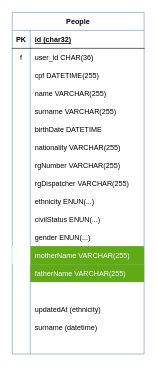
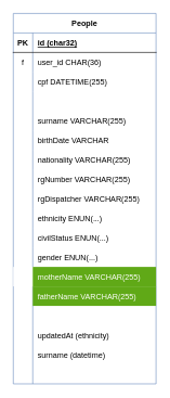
  <mxCell id="0" />
  <mxCell id="1" parent="0" />
  <mxCell id="2" value="People" style="shape=table;startSize=30;container=1;collapsible=1;childLayout=tableLayout;fixedRows=1;rowLines=0;fontStyle=1;align=center;resizeLast=1;strokeColor=#6c8ebf;fillColor=none;" parent="1" vertex="1"><mxGeometry x="20" y="20" width="220" height="570" as="geometry" /></mxCell>
  <mxCell id="3" value="" style="shape=partialRectangle;collapsible=0;dropTarget=0;pointerEvents=0;fillColor=none;top=0;left=0;bottom=1;right=0;points=[[0,0.5],[1,0.5]];portConstraint=eastwest;" parent="2" vertex="1"><mxGeometry y="30" width="220" height="30" as="geometry" /></mxCell>
  <mxCell id="4" value="PK" style="shape=partialRectangle;connectable=0;fillColor=none;top=0;left=0;bottom=0;right=0;fontStyle=1;overflow=hidden;" parent="3" vertex="1"><mxGeometry width="30" height="30" as="geometry" /></mxCell>
  <mxCell id="5" value="id (char32)" style="shape=partialRectangle;connectable=0;fillColor=none;top=0;left=0;bottom=0;right=0;align=left;spacingLeft=6;fontStyle=5;overflow=hidden;" parent="3" vertex="1"><mxGeometry x="30" width="190" height="30" as="geometry" /></mxCell>
  <mxCell id="6" value="" style="shape=partialRectangle;collapsible=0;dropTarget=0;pointerEvents=0;top=0;left=0;bottom=0;right=0;points=[[0,0.5],[1,0.5]];portConstraint=eastwest;fillColor=none;" parent="2" vertex="1"><mxGeometry y="60" width="220" height="30" as="geometry" /></mxCell>
  <mxCell id="7" value="f" style="shape=partialRectangle;connectable=0;fillColor=none;top=0;left=0;bottom=0;right=0;editable=1;overflow=hidden;" parent="6" vertex="1"><mxGeometry width="30" height="30" as="geometry" /></mxCell>
  <mxCell id="8" value="user_id CHAR(36)" style="shape=partialRectangle;connectable=0;fillColor=none;top=0;left=0;bottom=0;right=0;align=left;spacingLeft=6;overflow=hidden;" parent="6" vertex="1"><mxGeometry x="30" width="190" height="30" as="geometry" /></mxCell>
  <mxCell id="9" value="" style="shape=partialRectangle;collapsible=0;dropTarget=0;pointerEvents=0;fillColor=none;top=0;left=0;bottom=0;right=0;points=[[0,0.5],[1,0.5]];portConstraint=eastwest;" parent="2" vertex="1"><mxGeometry y="90" width="220" height="30" as="geometry" /></mxCell>
  <mxCell id="10" value="" style="shape=partialRectangle;connectable=0;fillColor=none;top=0;left=0;bottom=0;right=0;editable=1;overflow=hidden;" parent="9" vertex="1"><mxGeometry width="30" height="30" as="geometry" /></mxCell>
  <mxCell id="11" value="cpf DATETIME(255)" style="shape=partialRectangle;connectable=0;fillColor=none;top=0;left=0;bottom=0;right=0;align=left;spacingLeft=6;overflow=hidden;" parent="9" vertex="1"><mxGeometry x="30" width="190" height="30" as="geometry" /></mxCell>
  <mxCell id="12" value="" style="shape=partialRectangle;collapsible=0;dropTarget=0;pointerEvents=0;fillColor=none;top=0;left=0;bottom=0;right=0;points=[[0,0.5],[1,0.5]];portConstraint=eastwest;" parent="2" vertex="1"><mxGeometry y="120" width="220" height="30" as="geometry" /></mxCell>
  <mxCell id="13" value="" style="shape=partialRectangle;connectable=0;fillColor=none;top=0;left=0;bottom=0;right=0;editable=1;overflow=hidden;" parent="12" vertex="1"><mxGeometry width="30" height="30" as="geometry" /></mxCell>
- <mxCell id="14" value="name VARCHAR(255)" style="shape=partialRectangle;connectable=0;fillColor=none;top=0;left=0;bottom=0;right=0;align=left;spacingLeft=6;overflow=hidden;" parent="12" vertex="1"><mxGeometry x="30" width="190" height="30" as="geometry" /></mxCell>
  <mxCell id="15" style="shape=partialRectangle;collapsible=0;dropTarget=0;pointerEvents=0;fillColor=none;top=0;left=0;bottom=0;right=0;points=[[0,0.5],[1,0.5]];portConstraint=eastwest;" parent="2" vertex="1"><mxGeometry y="150" width="220" height="30" as="geometry" /></mxCell>
  <mxCell id="16" style="shape=partialRectangle;connectable=0;fillColor=none;top=0;left=0;bottom=0;right=0;editable=1;overflow=hidden;" parent="15" vertex="1"><mxGeometry width="30" height="30" as="geometry" /></mxCell>
  <mxCell id="17" value="surname VARCHAR(255)" style="shape=partialRectangle;connectable=0;fillColor=none;top=0;left=0;bottom=0;right=0;align=left;spacingLeft=6;overflow=hidden;" parent="15" vertex="1"><mxGeometry x="30" width="190" height="30" as="geometry" /></mxCell>
  <mxCell id="18" style="shape=partialRectangle;collapsible=0;dropTarget=0;pointerEvents=0;fillColor=none;top=0;left=0;bottom=0;right=0;points=[[0,0.5],[1,0.5]];portConstraint=eastwest;" parent="2" vertex="1"><mxGeometry y="180" width="220" height="30" as="geometry" /></mxCell>
  <mxCell id="19" style="shape=partialRectangle;connectable=0;fillColor=none;top=0;left=0;bottom=0;right=0;editable=1;overflow=hidden;" parent="18" vertex="1"><mxGeometry width="30" height="30" as="geometry" /></mxCell>
- <mxCell id="20" value="birthDate DATETIME" style="shape=partialRectangle;connectable=0;fillColor=none;top=0;left=0;bottom=0;right=0;align=left;spacingLeft=6;overflow=hidden;" parent="18" vertex="1"><mxGeometry x="30" width="190" height="30" as="geometry" /></mxCell>
+ <mxCell id="20" value="birthDate VARCHAR" style="shape=partialRectangle;connectable=0;fillColor=none;top=0;left=0;bottom=0;right=0;align=left;spacingLeft=6;overflow=hidden;" parent="18" vertex="1"><mxGeometry x="30" width="190" height="30" as="geometry" /></mxCell>
  <mxCell id="21" style="shape=partialRectangle;collapsible=0;dropTarget=0;pointerEvents=0;fillColor=none;top=0;left=0;bottom=0;right=0;points=[[0,0.5],[1,0.5]];portConstraint=eastwest;" parent="2" vertex="1"><mxGeometry y="210" width="220" height="30" as="geometry" /></mxCell>
  <mxCell id="22" style="shape=partialRectangle;connectable=0;fillColor=none;top=0;left=0;bottom=0;right=0;editable=1;overflow=hidden;" parent="21" vertex="1"><mxGeometry width="30" height="30" as="geometry" /></mxCell>
  <mxCell id="23" value="nationality VARCHAR(255)" style="shape=partialRectangle;connectable=0;fillColor=none;top=0;left=0;bottom=0;right=0;align=left;spacingLeft=6;overflow=hidden;" parent="21" vertex="1"><mxGeometry x="30" width="190" height="30" as="geometry" /></mxCell>
  <mxCell id="24" style="shape=partialRectangle;collapsible=0;dropTarget=0;pointerEvents=0;fillColor=none;top=0;left=0;bottom=0;right=0;points=[[0,0.5],[1,0.5]];portConstraint=eastwest;" parent="2" vertex="1"><mxGeometry y="240" width="220" height="30" as="geometry" /></mxCell>
  <mxCell id="25" style="shape=partialRectangle;connectable=0;fillColor=none;top=0;left=0;bottom=0;right=0;editable=1;overflow=hidden;" parent="24" vertex="1"><mxGeometry width="30" height="30" as="geometry" /></mxCell>
  <mxCell id="26" value="rgNumber VARCHAR(255)" style="shape=partialRectangle;connectable=0;fillColor=none;top=0;left=0;bottom=0;right=0;align=left;spacingLeft=6;overflow=hidden;" parent="24" vertex="1"><mxGeometry x="30" width="190" height="30" as="geometry" /></mxCell>
  <mxCell id="27" style="shape=partialRectangle;collapsible=0;dropTarget=0;pointerEvents=0;fillColor=none;top=0;left=0;bottom=0;right=0;points=[[0,0.5],[1,0.5]];portConstraint=eastwest;" parent="2" vertex="1"><mxGeometry y="270" width="220" height="30" as="geometry" /></mxCell>
  <mxCell id="28" style="shape=partialRectangle;connectable=0;fillColor=none;top=0;left=0;bottom=0;right=0;editable=1;overflow=hidden;" parent="27" vertex="1"><mxGeometry width="30" height="30" as="geometry" /></mxCell>
  <mxCell id="29" value="rgDispatcher VARCHAR(255)" style="shape=partialRectangle;connectable=0;fillColor=none;top=0;left=0;bottom=0;right=0;align=left;spacingLeft=6;overflow=hidden;" parent="27" vertex="1"><mxGeometry x="30" width="190" height="30" as="geometry" /></mxCell>
  <mxCell id="30" style="shape=partialRectangle;collapsible=0;dropTarget=0;pointerEvents=0;fillColor=none;top=0;left=0;bottom=0;right=0;points=[[0,0.5],[1,0.5]];portConstraint=eastwest;" parent="2" vertex="1"><mxGeometry y="300" width="220" height="30" as="geometry" /></mxCell>
  <mxCell id="31" style="shape=partialRectangle;connectable=0;fillColor=none;top=0;left=0;bottom=0;right=0;editable=1;overflow=hidden;" parent="30" vertex="1"><mxGeometry width="30" height="30" as="geometry" /></mxCell>
  <mxCell id="32" value="ethnicity ENUN(...)" style="shape=partialRectangle;connectable=0;fillColor=none;top=0;left=0;bottom=0;right=0;align=left;spacingLeft=6;overflow=hidden;" parent="30" vertex="1"><mxGeometry x="30" width="190" height="30" as="geometry" /></mxCell>
  <mxCell id="33" style="shape=partialRectangle;collapsible=0;dropTarget=0;pointerEvents=0;fillColor=none;top=0;left=0;bottom=0;right=0;points=[[0,0.5],[1,0.5]];portConstraint=eastwest;" parent="2" vertex="1"><mxGeometry y="330" width="220" height="30" as="geometry" /></mxCell>
  <mxCell id="34" style="shape=partialRectangle;connectable=0;fillColor=none;top=0;left=0;bottom=0;right=0;editable=1;overflow=hidden;" parent="33" vertex="1"><mxGeometry width="30" height="30" as="geometry" /></mxCell>
  <mxCell id="35" value="civilStatus ENUN(...)" style="shape=partialRectangle;connectable=0;fillColor=none;top=0;left=0;bottom=0;right=0;align=left;spacingLeft=6;overflow=hidden;" parent="33" vertex="1"><mxGeometry x="30" width="190" height="30" as="geometry" /></mxCell>
  <mxCell id="36" style="shape=partialRectangle;collapsible=0;dropTarget=0;pointerEvents=0;fillColor=none;top=0;left=0;bottom=0;right=0;points=[[0,0.5],[1,0.5]];portConstraint=eastwest;" parent="2" vertex="1"><mxGeometry y="360" width="220" height="30" as="geometry" /></mxCell>
  <mxCell id="37" style="shape=partialRectangle;connectable=0;fillColor=none;top=0;left=0;bottom=0;right=0;editable=1;overflow=hidden;" parent="36" vertex="1"><mxGeometry width="30" height="30" as="geometry" /></mxCell>
  <mxCell id="38" value="gender ENUN(...)" style="shape=partialRectangle;connectable=0;fillColor=none;top=0;left=0;bottom=0;right=0;align=left;spacingLeft=6;overflow=hidden;" parent="36" vertex="1"><mxGeometry x="30" width="190" height="30" as="geometry" /></mxCell>
  <mxCell id="39" style="shape=partialRectangle;collapsible=0;dropTarget=0;pointerEvents=0;top=0;left=0;bottom=0;right=0;points=[[0,0.5],[1,0.5]];portConstraint=eastwest;" parent="2" vertex="1"><mxGeometry y="390" width="220" height="30" as="geometry" /></mxCell>
  <mxCell id="40" style="shape=partialRectangle;connectable=0;fillColor=none;top=0;left=0;bottom=0;right=0;editable=1;overflow=hidden;" parent="39" vertex="1"><mxGeometry width="30" height="30" as="geometry" /></mxCell>
  <mxCell id="41" value="motherName VARCHAR(255)" style="shape=partialRectangle;connectable=0;fillColor=#60a917;top=0;left=0;bottom=0;right=0;align=left;spacingLeft=6;overflow=hidden;strokeColor=#2D7600;fontColor=#ffffff;" parent="39" vertex="1"><mxGeometry x="30" width="190" height="30" as="geometry" /></mxCell>
  <mxCell id="42" style="shape=partialRectangle;collapsible=0;dropTarget=0;pointerEvents=0;fillColor=none;top=0;left=0;bottom=0;right=0;points=[[0,0.5],[1,0.5]];portConstraint=eastwest;" parent="2" vertex="1"><mxGeometry y="420" width="220" height="30" as="geometry" /></mxCell>
  <mxCell id="43" style="shape=partialRectangle;connectable=0;fillColor=none;top=0;left=0;bottom=0;right=0;editable=1;overflow=hidden;" parent="42" vertex="1"><mxGeometry width="30" height="30" as="geometry" /></mxCell>
  <mxCell id="44" value="fatherName VARCHAR(255)" style="shape=partialRectangle;connectable=0;fillColor=#60a917;top=0;left=0;bottom=0;right=0;align=left;spacingLeft=6;overflow=hidden;strokeColor=#2D7600;fontColor=#ffffff;" parent="42" vertex="1"><mxGeometry x="30" width="190" height="30" as="geometry" /></mxCell>
  <mxCell id="45" style="shape=partialRectangle;collapsible=0;dropTarget=0;pointerEvents=0;fillColor=none;top=0;left=0;bottom=0;right=0;points=[[0,0.5],[1,0.5]];portConstraint=eastwest;" parent="2" vertex="1"><mxGeometry y="450" width="220" height="30" as="geometry" /></mxCell>
  <mxCell id="46" style="shape=partialRectangle;connectable=0;fillColor=none;top=0;left=0;bottom=0;right=0;editable=1;overflow=hidden;" parent="45" vertex="1"><mxGeometry width="30" height="30" as="geometry" /></mxCell>
  <mxCell id="47" value="createdAt (birthDate)" style="shape=partialRectangle;connectable=0;top=0;left=0;bottom=0;right=0;align=left;spacingLeft=6;overflow=hidden;strokeColor=#3700CC;fontColor=#ffffff;fillColor=none;" parent="45" vertex="1"><mxGeometry x="30" width="190" height="30" as="geometry" /></mxCell>
  <mxCell id="48" style="shape=partialRectangle;collapsible=0;dropTarget=0;pointerEvents=0;fillColor=none;top=0;left=0;bottom=0;right=0;points=[[0,0.5],[1,0.5]];portConstraint=eastwest;" parent="2" vertex="1"><mxGeometry y="480" width="220" height="30" as="geometry" /></mxCell>
  <mxCell id="49" style="shape=partialRectangle;connectable=0;fillColor=none;top=0;left=0;bottom=0;right=0;editable=1;overflow=hidden;" parent="48" vertex="1"><mxGeometry width="30" height="30" as="geometry" /></mxCell>
  <mxCell id="50" value="updatedAt (ethnicity)" style="shape=partialRectangle;connectable=0;fillColor=none;top=0;left=0;bottom=0;right=0;align=left;spacingLeft=6;overflow=hidden;" parent="48" vertex="1"><mxGeometry x="30" width="190" height="30" as="geometry" /></mxCell>
  <mxCell id="51" style="shape=partialRectangle;collapsible=0;dropTarget=0;pointerEvents=0;fillColor=none;top=0;left=0;bottom=0;right=0;points=[[0,0.5],[1,0.5]];portConstraint=eastwest;" parent="2" vertex="1"><mxGeometry y="510" width="220" height="30" as="geometry" /></mxCell>
  <mxCell id="52" style="shape=partialRectangle;connectable=0;fillColor=none;top=0;left=0;bottom=0;right=0;editable=1;overflow=hidden;" parent="51" vertex="1"><mxGeometry width="30" height="30" as="geometry" /></mxCell>
  <mxCell id="53" value="surname (datetime)" style="shape=partialRectangle;connectable=0;fillColor=none;top=0;left=0;bottom=0;right=0;align=left;spacingLeft=6;overflow=hidden;" parent="51" vertex="1"><mxGeometry x="30" width="190" height="30" as="geometry" /></mxCell>
  <mxCell id="54" style="shape=partialRectangle;collapsible=0;dropTarget=0;pointerEvents=0;fillColor=none;top=0;left=0;bottom=0;right=0;points=[[0,0.5],[1,0.5]];portConstraint=eastwest;" parent="2" vertex="1"><mxGeometry y="540" width="220" height="30" as="geometry" /></mxCell>
  <mxCell id="55" style="shape=partialRectangle;connectable=0;fillColor=none;top=0;left=0;bottom=0;right=0;editable=1;overflow=hidden;" parent="54" vertex="1"><mxGeometry width="30" height="30" as="geometry" /></mxCell>
  <mxCell id="56" style="shape=partialRectangle;connectable=0;fillColor=none;top=0;left=0;bottom=0;right=0;align=left;spacingLeft=6;overflow=hidden;" parent="54" vertex="1"><mxGeometry x="30" width="190" height="30" as="geometry" /></mxCell>
